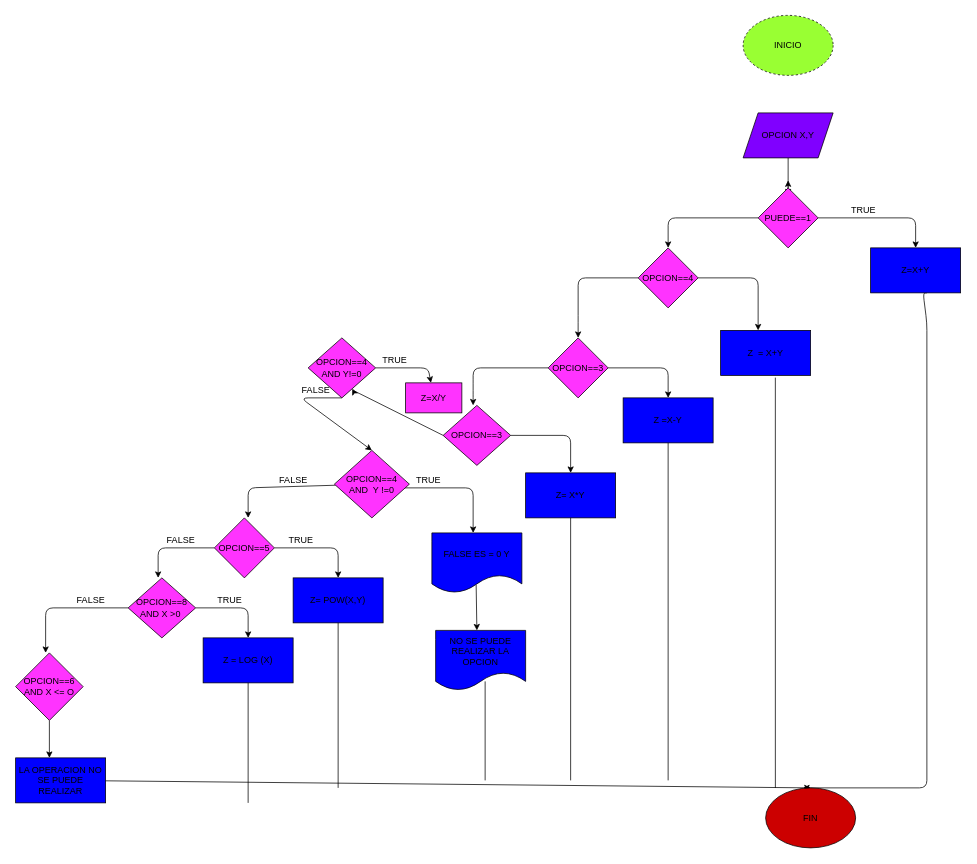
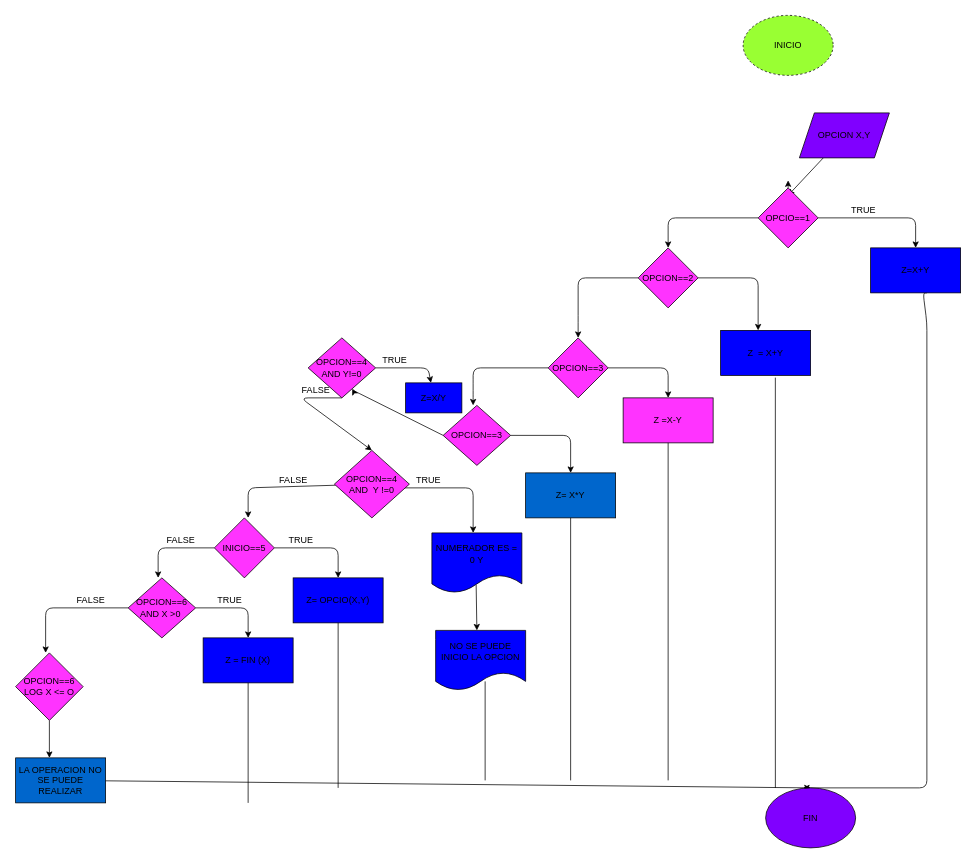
  <mxCell id="0" />
  <mxCell id="1" parent="0" />
  <mxCell id="2" value="INICIO" style="ellipse;whiteSpace=wrap;html=1;fillColor=#99FF33;dashed=1;" vertex="1" parent="1"><mxGeometry x="990" y="20" width="120" height="80" as="geometry" /></mxCell>
  <mxCell id="3" style="edgeStyle=none;html=1;" edge="1" parent="1" source="4"><mxGeometry relative="1" as="geometry"><mxPoint x="1050" y="260" as="targetPoint" /></mxGeometry></mxCell>
- <mxCell id="4" value="OPCION X,Y" style="shape=parallelogram;perimeter=parallelogramPerimeter;whiteSpace=wrap;html=1;fixedSize=1;fillColor=#8000FF;" vertex="1" parent="1"><mxGeometry x="990" y="150" width="120" height="60" as="geometry" /></mxCell>
+ <mxCell id="4" value="OPCION X,Y" style="shape=parallelogram;perimeter=parallelogramPerimeter;whiteSpace=wrap;html=1;fixedSize=1;fillColor=#8000FF;" vertex="1" parent="1"><mxGeometry x="1065" y="150" width="120" height="60" as="geometry" /></mxCell>
  <mxCell id="5" style="edgeStyle=none;html=1;exitX=0.5;exitY=0;exitDx=0;exitDy=0;" edge="1" parent="1" source="8"><mxGeometry relative="1" as="geometry"><mxPoint x="1050" y="240" as="targetPoint" /></mxGeometry></mxCell>
  <mxCell id="6" style="edgeStyle=none;html=1;" edge="1" parent="1" source="8"><mxGeometry relative="1" as="geometry"><mxPoint x="1220" y="330" as="targetPoint" /><Array as="points"><mxPoint x="1220" y="290" /></Array></mxGeometry></mxCell>
  <mxCell id="7" style="edgeStyle=none;html=1;exitX=0;exitY=0.5;exitDx=0;exitDy=0;" edge="1" parent="1" source="8"><mxGeometry relative="1" as="geometry"><mxPoint x="890" y="330" as="targetPoint" /><Array as="points"><mxPoint x="890" y="290" /></Array></mxGeometry></mxCell>
- <mxCell id="8" value="PUEDE==1" style="rhombus;whiteSpace=wrap;html=1;fillColor=#FF33FF;" vertex="1" parent="1"><mxGeometry x="1010" y="250" width="80" height="80" as="geometry" /></mxCell>
+ <mxCell id="8" value="OPCIO==1" style="rhombus;whiteSpace=wrap;html=1;fillColor=#FF33FF;" vertex="1" parent="1"><mxGeometry x="1010" y="250" width="80" height="80" as="geometry" /></mxCell>
  <mxCell id="9" style="edgeStyle=none;html=1;exitX=0.625;exitY=1;exitDx=0;exitDy=0;exitPerimeter=0;entryX=0.417;entryY=0;entryDx=0;entryDy=0;entryPerimeter=0;" edge="1" parent="1" source="10" target="60"><mxGeometry relative="1" as="geometry"><mxPoint x="1060" y="1030" as="targetPoint" /><mxPoint x="1240" y="430" as="sourcePoint" /><Array as="points"><mxPoint x="1230" y="390" /><mxPoint x="1235" y="430" /><mxPoint x="1235" y="1050" /></Array></mxGeometry></mxCell>
  <mxCell id="10" value="Z=X+Y" style="rounded=0;whiteSpace=wrap;html=1;fillColor=#0000FF;" vertex="1" parent="1"><mxGeometry x="1160" y="330" width="120" height="60" as="geometry" /></mxCell>
  <mxCell id="11" value="TRUE" style="text;html=1;align=center;verticalAlign=middle;resizable=0;points=[];autosize=1;strokeColor=none;fillColor=none;" vertex="1" parent="1"><mxGeometry x="1125" y="270" width="50" height="20" as="geometry" /></mxCell>
  <mxCell id="12" style="edgeStyle=none;html=1;" edge="1" parent="1" source="14"><mxGeometry relative="1" as="geometry"><mxPoint x="1010" y="440" as="targetPoint" /><Array as="points"><mxPoint x="1010" y="370" /></Array></mxGeometry></mxCell>
  <mxCell id="13" style="edgeStyle=none;html=1;" edge="1" parent="1" source="14"><mxGeometry relative="1" as="geometry"><mxPoint x="770" y="450" as="targetPoint" /><Array as="points"><mxPoint x="770" y="370" /><mxPoint x="770" y="430" /></Array></mxGeometry></mxCell>
- <mxCell id="14" value="OPCION==4" style="rhombus;whiteSpace=wrap;html=1;fillColor=#FF33FF;" vertex="1" parent="1"><mxGeometry x="850" y="330" width="80" height="80" as="geometry" /></mxCell>
+ <mxCell id="14" value="OPCION==2" style="rhombus;whiteSpace=wrap;html=1;fillColor=#FF33FF;" vertex="1" parent="1"><mxGeometry x="850" y="330" width="80" height="80" as="geometry" /></mxCell>
  <mxCell id="15" value="Z&amp;nbsp; = X+Y" style="rounded=0;whiteSpace=wrap;html=1;fillColor=#0000FF;" vertex="1" parent="1"><mxGeometry x="960" y="440" width="120" height="60" as="geometry" /></mxCell>
  <mxCell id="16" style="edgeStyle=none;html=1;" edge="1" parent="1" source="18"><mxGeometry relative="1" as="geometry"><mxPoint x="890" y="530" as="targetPoint" /><Array as="points"><mxPoint x="890" y="490" /></Array></mxGeometry></mxCell>
  <mxCell id="17" style="edgeStyle=none;html=1;" edge="1" parent="1" source="18"><mxGeometry relative="1" as="geometry"><mxPoint x="630" y="540" as="targetPoint" /><Array as="points"><mxPoint x="630" y="490" /><mxPoint x="630" y="510" /><mxPoint x="630" y="530" /></Array></mxGeometry></mxCell>
  <mxCell id="18" value="OPCION==3" style="rhombus;whiteSpace=wrap;html=1;fillColor=#FF33FF;" vertex="1" parent="1"><mxGeometry x="730" y="450" width="80" height="80" as="geometry" /></mxCell>
- <mxCell id="19" value="Z =X-Y" style="rounded=0;whiteSpace=wrap;html=1;fillColor=#0000FF;" vertex="1" parent="1"><mxGeometry x="830" y="530" width="120" height="60" as="geometry" /></mxCell>
+ <mxCell id="19" value="Z =X-Y" style="rounded=0;whiteSpace=wrap;html=1;fillColor=#ff33ff;" vertex="1" parent="1"><mxGeometry x="830" y="530" width="120" height="60" as="geometry" /></mxCell>
  <mxCell id="20" style="edgeStyle=none;html=1;" edge="1" parent="1" source="22"><mxGeometry relative="1" as="geometry"><mxPoint x="760" y="630" as="targetPoint" /><Array as="points"><mxPoint x="760" y="580" /><mxPoint x="760" y="630" /></Array></mxGeometry></mxCell>
  <mxCell id="21" style="edgeStyle=none;html=1;exitX=0;exitY=0.5;exitDx=0;exitDy=0;" edge="1" parent="1" source="22" target="50"><mxGeometry relative="1" as="geometry"><mxPoint y="530" as="targetPoint" x="530" /><Array as="points"><mxPoint x="470" y="520" /></Array></mxGeometry></mxCell>
  <mxCell id="22" value="OPCION==3" style="rhombus;whiteSpace=wrap;html=1;fillColor=#FF33FF;" vertex="1" parent="1"><mxGeometry x="590" y="540" width="90" height="80" as="geometry" /></mxCell>
- <mxCell id="23" value="Z= X*Y" style="rounded=0;whiteSpace=wrap;html=1;fillColor=#0000FF;" vertex="1" parent="1"><mxGeometry x="700" y="630" width="120" height="60" as="geometry" /></mxCell>
+ <mxCell id="23" value="Z= X*Y" style="rounded=0;whiteSpace=wrap;html=1;fillColor=#0066cc;" vertex="1" parent="1"><mxGeometry x="700" y="630" width="120" height="60" as="geometry" /></mxCell>
  <mxCell id="24" style="edgeStyle=none;html=1;" edge="1" parent="1"><mxGeometry relative="1" as="geometry"><mxPoint x="630" y="710" as="targetPoint" /><mxPoint x="536" y="650" as="sourcePoint" /><Array as="points"><mxPoint x="630" y="650" /></Array></mxGeometry></mxCell>
  <mxCell id="25" style="edgeStyle=none;html=1;" edge="1" parent="1" source="26"><mxGeometry relative="1" as="geometry"><mxPoint x="330" y="690" as="targetPoint" /><Array as="points"><mxPoint x="330" y="650" /></Array></mxGeometry></mxCell>
  <mxCell id="26" value="OPCION==4 AND&amp;nbsp; Y !=0" style="rhombus;whiteSpace=wrap;html=1;fillColor=#FF33FF;" vertex="1" parent="1"><mxGeometry x="445" y="600" width="100" height="90" as="geometry" /></mxCell>
  <mxCell id="27" style="edgeStyle=none;html=1;exitX=0.492;exitY=0.863;exitDx=0;exitDy=0;exitPerimeter=0;" edge="1" parent="1" source="28"><mxGeometry relative="1" as="geometry"><mxPoint x="635" y="840" as="targetPoint" /><Array as="points"><mxPoint x="635" y="840" /></Array></mxGeometry></mxCell>
- <mxCell id="28" value="FALSE ES = 0 Y" style="shape=document;whiteSpace=wrap;html=1;boundedLbl=1;fillColor=#0000FF;" vertex="1" parent="1"><mxGeometry x="575" y="710" width="120" height="80" as="geometry" /></mxCell>
+ <mxCell id="28" value="NUMERADOR ES = 0 Y" style="shape=document;whiteSpace=wrap;html=1;boundedLbl=1;fillColor=#0000FF;" vertex="1" parent="1"><mxGeometry x="575" y="710" width="120" height="80" as="geometry" /></mxCell>
  <mxCell id="29" value="TRUE" style="text;html=1;align=center;verticalAlign=middle;resizable=0;points=[];autosize=1;strokeColor=none;fillColor=none;" vertex="1" parent="1"><mxGeometry x="545" y="630" width="50" height="20" as="geometry" /></mxCell>
- <mxCell id="30" value="NO SE PUEDE REALIZAR LA OPCION" style="shape=document;whiteSpace=wrap;html=1;boundedLbl=1;fillColor=#0000FF;" vertex="1" parent="1"><mxGeometry x="580" y="840" width="120" height="80" as="geometry" /></mxCell>
+ <mxCell id="30" value="NO SE PUEDE INICIO LA OPCION" style="shape=document;whiteSpace=wrap;html=1;boundedLbl=1;fillColor=#0000FF;" vertex="1" parent="1"><mxGeometry x="580" y="840" width="120" height="80" as="geometry" /></mxCell>
  <mxCell id="31" value="FALSE" style="text;html=1;align=center;verticalAlign=middle;resizable=0;points=[];autosize=1;strokeColor=none;fillColor=none;" vertex="1" parent="1"><mxGeometry x="365" y="630" width="50" height="20" as="geometry" /></mxCell>
  <mxCell id="32" style="edgeStyle=none;html=1;exitX=1;exitY=0.5;exitDx=0;exitDy=0;" edge="1" parent="1" source="34"><mxGeometry relative="1" as="geometry"><mxPoint x="450" y="770" as="targetPoint" /><Array as="points"><mxPoint x="450" y="730" /></Array></mxGeometry></mxCell>
  <mxCell id="33" style="edgeStyle=none;html=1;exitX=0;exitY=0.5;exitDx=0;exitDy=0;" edge="1" parent="1" source="34"><mxGeometry relative="1" as="geometry"><mxPoint x="210" y="770" as="targetPoint" /><Array as="points"><mxPoint x="210" y="730" /></Array></mxGeometry></mxCell>
- <mxCell id="34" value="OPCION==5" style="rhombus;whiteSpace=wrap;html=1;fillColor=#FF33FF;" vertex="1" parent="1"><mxGeometry x="285" y="690" width="80" height="80" as="geometry" /></mxCell>
- <mxCell id="35" value="Z= POW(X,Y)" style="rounded=0;whiteSpace=wrap;html=1;fillColor=#0000FF;" vertex="1" parent="1"><mxGeometry x="390" y="770" width="120" height="60" as="geometry" /></mxCell>
+ <mxCell id="34" value="INICIO==5" style="rhombus;whiteSpace=wrap;html=1;fillColor=#FF33FF;" vertex="1" parent="1"><mxGeometry x="285" y="690" width="80" height="80" as="geometry" /></mxCell>
+ <mxCell id="35" value="Z= OPCIO(X,Y)" style="rounded=0;whiteSpace=wrap;html=1;fillColor=#0000FF;" vertex="1" parent="1"><mxGeometry x="390" y="770" width="120" height="60" as="geometry" /></mxCell>
  <mxCell id="36" style="edgeStyle=none;html=1;" edge="1" parent="1" source="38"><mxGeometry relative="1" as="geometry"><mxPoint x="330" y="850" as="targetPoint" /><Array as="points"><mxPoint x="330" y="810" /></Array></mxGeometry></mxCell>
  <mxCell id="37" style="edgeStyle=none;html=1;exitX=0;exitY=0.5;exitDx=0;exitDy=0;" edge="1" parent="1" source="38"><mxGeometry relative="1" as="geometry"><mxPoint x="60" y="870" as="targetPoint" /><Array as="points"><mxPoint x="60" y="810" /></Array></mxGeometry></mxCell>
- <mxCell id="38" value="OPCION==8 AND X &amp;gt;0&amp;nbsp;" style="rhombus;whiteSpace=wrap;html=1;fillColor=#FF33FF;" vertex="1" parent="1"><mxGeometry x="170" y="770" width="90" height="80" as="geometry" /></mxCell>
+ <mxCell id="38" value="OPCION==6 AND X &amp;gt;0&amp;nbsp;" style="rhombus;whiteSpace=wrap;html=1;fillColor=#FF33FF;" vertex="1" parent="1"><mxGeometry x="170" y="770" width="90" height="80" as="geometry" /></mxCell>
  <mxCell id="39" value="TRUE" style="text;html=1;align=center;verticalAlign=middle;resizable=0;points=[];autosize=1;strokeColor=none;fillColor=none;" vertex="1" parent="1"><mxGeometry x="375" y="710" width="50" height="20" as="geometry" /></mxCell>
  <mxCell id="40" value="FALSE" style="text;html=1;align=center;verticalAlign=middle;resizable=0;points=[];autosize=1;strokeColor=none;fillColor=none;" vertex="1" parent="1"><mxGeometry x="215" y="710" width="50" height="20" as="geometry" /></mxCell>
  <mxCell id="41" value="TRUE" style="text;html=1;align=center;verticalAlign=middle;resizable=0;points=[];autosize=1;strokeColor=none;fillColor=none;" vertex="1" parent="1"><mxGeometry x="280" y="790" width="50" height="20" as="geometry" /></mxCell>
- <mxCell id="42" value="Z = LOG (X)" style="rounded=0;whiteSpace=wrap;html=1;fillColor=#0000FF;" vertex="1" parent="1"><mxGeometry x="270" y="850" width="120" height="60" as="geometry" /></mxCell>
+ <mxCell id="42" value="Z = FIN (X)" style="rounded=0;whiteSpace=wrap;html=1;fillColor=#0000FF;" vertex="1" parent="1"><mxGeometry x="270" y="850" width="120" height="60" as="geometry" /></mxCell>
  <mxCell id="43" value="FALSE" style="text;html=1;align=center;verticalAlign=middle;resizable=0;points=[];autosize=1;strokeColor=none;fillColor=none;" vertex="1" parent="1"><mxGeometry x="95" y="790" width="50" height="20" as="geometry" /></mxCell>
  <mxCell id="44" style="edgeStyle=none;html=1;exitX=0.5;exitY=1;exitDx=0;exitDy=0;" edge="1" parent="1" source="45"><mxGeometry relative="1" as="geometry"><mxPoint x="65" y="1010" as="targetPoint" /></mxGeometry></mxCell>
- <mxCell id="45" value="OPCION==6 AND X &amp;lt;= O" style="rhombus;whiteSpace=wrap;html=1;fillColor=#FF33FF;" vertex="1" parent="1"><mxGeometry x="20" y="870" width="90" height="90" as="geometry" /></mxCell>
+ <mxCell id="45" value="OPCION==6 LOG X &amp;lt;= O" style="rhombus;whiteSpace=wrap;html=1;fillColor=#FF33FF;" vertex="1" parent="1"><mxGeometry x="20" y="870" width="90" height="90" as="geometry" /></mxCell>
  <mxCell id="46" style="edgeStyle=none;html=1;" edge="1" parent="1" source="47"><mxGeometry relative="1" as="geometry"><mxPoint x="1080" y="1050" as="targetPoint" /></mxGeometry></mxCell>
- <mxCell id="47" value="LA OPERACION NO SE PUEDE REALIZAR" style="rounded=0;whiteSpace=wrap;html=1;fillColor=#0000ff;" vertex="1" parent="1"><mxGeometry x="20" y="1010" width="120" height="60" as="geometry" /></mxCell>
+ <mxCell id="47" value="LA OPERACION NO SE PUEDE REALIZAR" style="rounded=0;whiteSpace=wrap;html=1;fillColor=#0066CC;" vertex="1" parent="1"><mxGeometry x="20" y="1010" width="120" height="60" as="geometry" /></mxCell>
  <mxCell id="48" style="edgeStyle=none;html=1;exitX=1;exitY=0.5;exitDx=0;exitDy=0;" edge="1" parent="1" source="50" target="51"><mxGeometry relative="1" as="geometry"><mxPoint x="570" y="530" as="targetPoint" /><mxPoint x="520" y="490" as="sourcePoint" /><Array as="points"><mxPoint x="570" y="490" /></Array></mxGeometry></mxCell>
  <mxCell id="49" style="edgeStyle=none;html=1;exitX=0.5;exitY=1;exitDx=0;exitDy=0;entryX=0.5;entryY=0;entryDx=0;entryDy=0;" edge="1" parent="1" source="50" target="26"><mxGeometry relative="1" as="geometry"><mxPoint x="370" y="530" as="targetPoint" /><Array as="points"><mxPoint x="400" y="530" /></Array></mxGeometry></mxCell>
  <mxCell id="50" value="OPCION==4&lt;br&gt;AND Y!=0" style="rhombus;whiteSpace=wrap;html=1;fillColor=#FF33FF;" vertex="1" parent="1"><mxGeometry x="410" y="450" width="90" height="80" as="geometry" /></mxCell>
- <mxCell id="51" value="Z=X/Y" style="rounded=0;whiteSpace=wrap;html=1;fillColor=#ff33ff;" vertex="1" parent="1"><mxGeometry x="540" y="510" width="75" height="40" as="geometry" /></mxCell>
+ <mxCell id="51" value="Z=X/Y" style="rounded=0;whiteSpace=wrap;html=1;fillColor=#0000FF;" vertex="1" parent="1"><mxGeometry x="540" y="510" width="75" height="40" as="geometry" /></mxCell>
  <mxCell id="52" value="TRUE" style="text;html=1;align=center;verticalAlign=middle;resizable=0;points=[];autosize=1;strokeColor=none;fillColor=none;" vertex="1" parent="1"><mxGeometry x="500" y="470" width="50" height="20" as="geometry" /></mxCell>
  <mxCell id="53" value="FALSE" style="text;html=1;align=center;verticalAlign=middle;resizable=0;points=[];autosize=1;strokeColor=none;fillColor=none;" vertex="1" parent="1"><mxGeometry x="395" y="510" width="50" height="20" as="geometry" /></mxCell>
  <mxCell id="54" value="" style="endArrow=none;html=1;entryX=0.5;entryY=1;entryDx=0;entryDy=0;" edge="1" parent="1" target="42"><mxGeometry width="50" height="50" relative="1" as="geometry"><mxPoint x="330" y="1070" as="sourcePoint" /><mxPoint x="270" y="1020" as="targetPoint" /></mxGeometry></mxCell>
  <mxCell id="55" value="" style="endArrow=none;html=1;entryX=0.55;entryY=0.85;entryDx=0;entryDy=0;entryPerimeter=0;" edge="1" parent="1" target="30"><mxGeometry width="50" height="50" relative="1" as="geometry"><mxPoint x="646" y="1040" as="sourcePoint" /><mxPoint x="670" y="950" as="targetPoint" /></mxGeometry></mxCell>
  <mxCell id="56" value="" style="endArrow=none;html=1;" edge="1" parent="1" target="35"><mxGeometry width="50" height="50" relative="1" as="geometry"><mxPoint x="450" y="1050" as="sourcePoint" /><mxPoint x="510" y="870" as="targetPoint" /></mxGeometry></mxCell>
  <mxCell id="57" value="" style="endArrow=none;html=1;entryX=0.5;entryY=1;entryDx=0;entryDy=0;" edge="1" parent="1" target="23"><mxGeometry width="50" height="50" relative="1" as="geometry"><mxPoint x="760" y="1040" as="sourcePoint" /><mxPoint x="810" y="750" as="targetPoint" /></mxGeometry></mxCell>
  <mxCell id="58" value="" style="endArrow=none;html=1;entryX=0.5;entryY=1;entryDx=0;entryDy=0;" edge="1" parent="1" target="19"><mxGeometry width="50" height="50" relative="1" as="geometry"><mxPoint x="890" y="1040" as="sourcePoint" /><mxPoint x="940" y="870" as="targetPoint" /></mxGeometry></mxCell>
  <mxCell id="59" value="" style="endArrow=none;html=1;entryX=0.608;entryY=1.05;entryDx=0;entryDy=0;entryPerimeter=0;" edge="1" parent="1" target="15"><mxGeometry width="50" height="50" relative="1" as="geometry"><mxPoint x="1033" y="1050" as="sourcePoint" /><mxPoint x="1090" y="590" as="targetPoint" /></mxGeometry></mxCell>
- <mxCell id="60" value="FIN" style="ellipse;whiteSpace=wrap;html=1;fillColor=#CC0000;" vertex="1" parent="1"><mxGeometry x="1020" y="1050" width="120" height="80" as="geometry" /></mxCell>
+ <mxCell id="60" value="FIN" style="ellipse;whiteSpace=wrap;html=1;fillColor=#8000ff;" vertex="1" parent="1"><mxGeometry x="1020" y="1050" width="120" height="80" as="geometry" /></mxCell>
